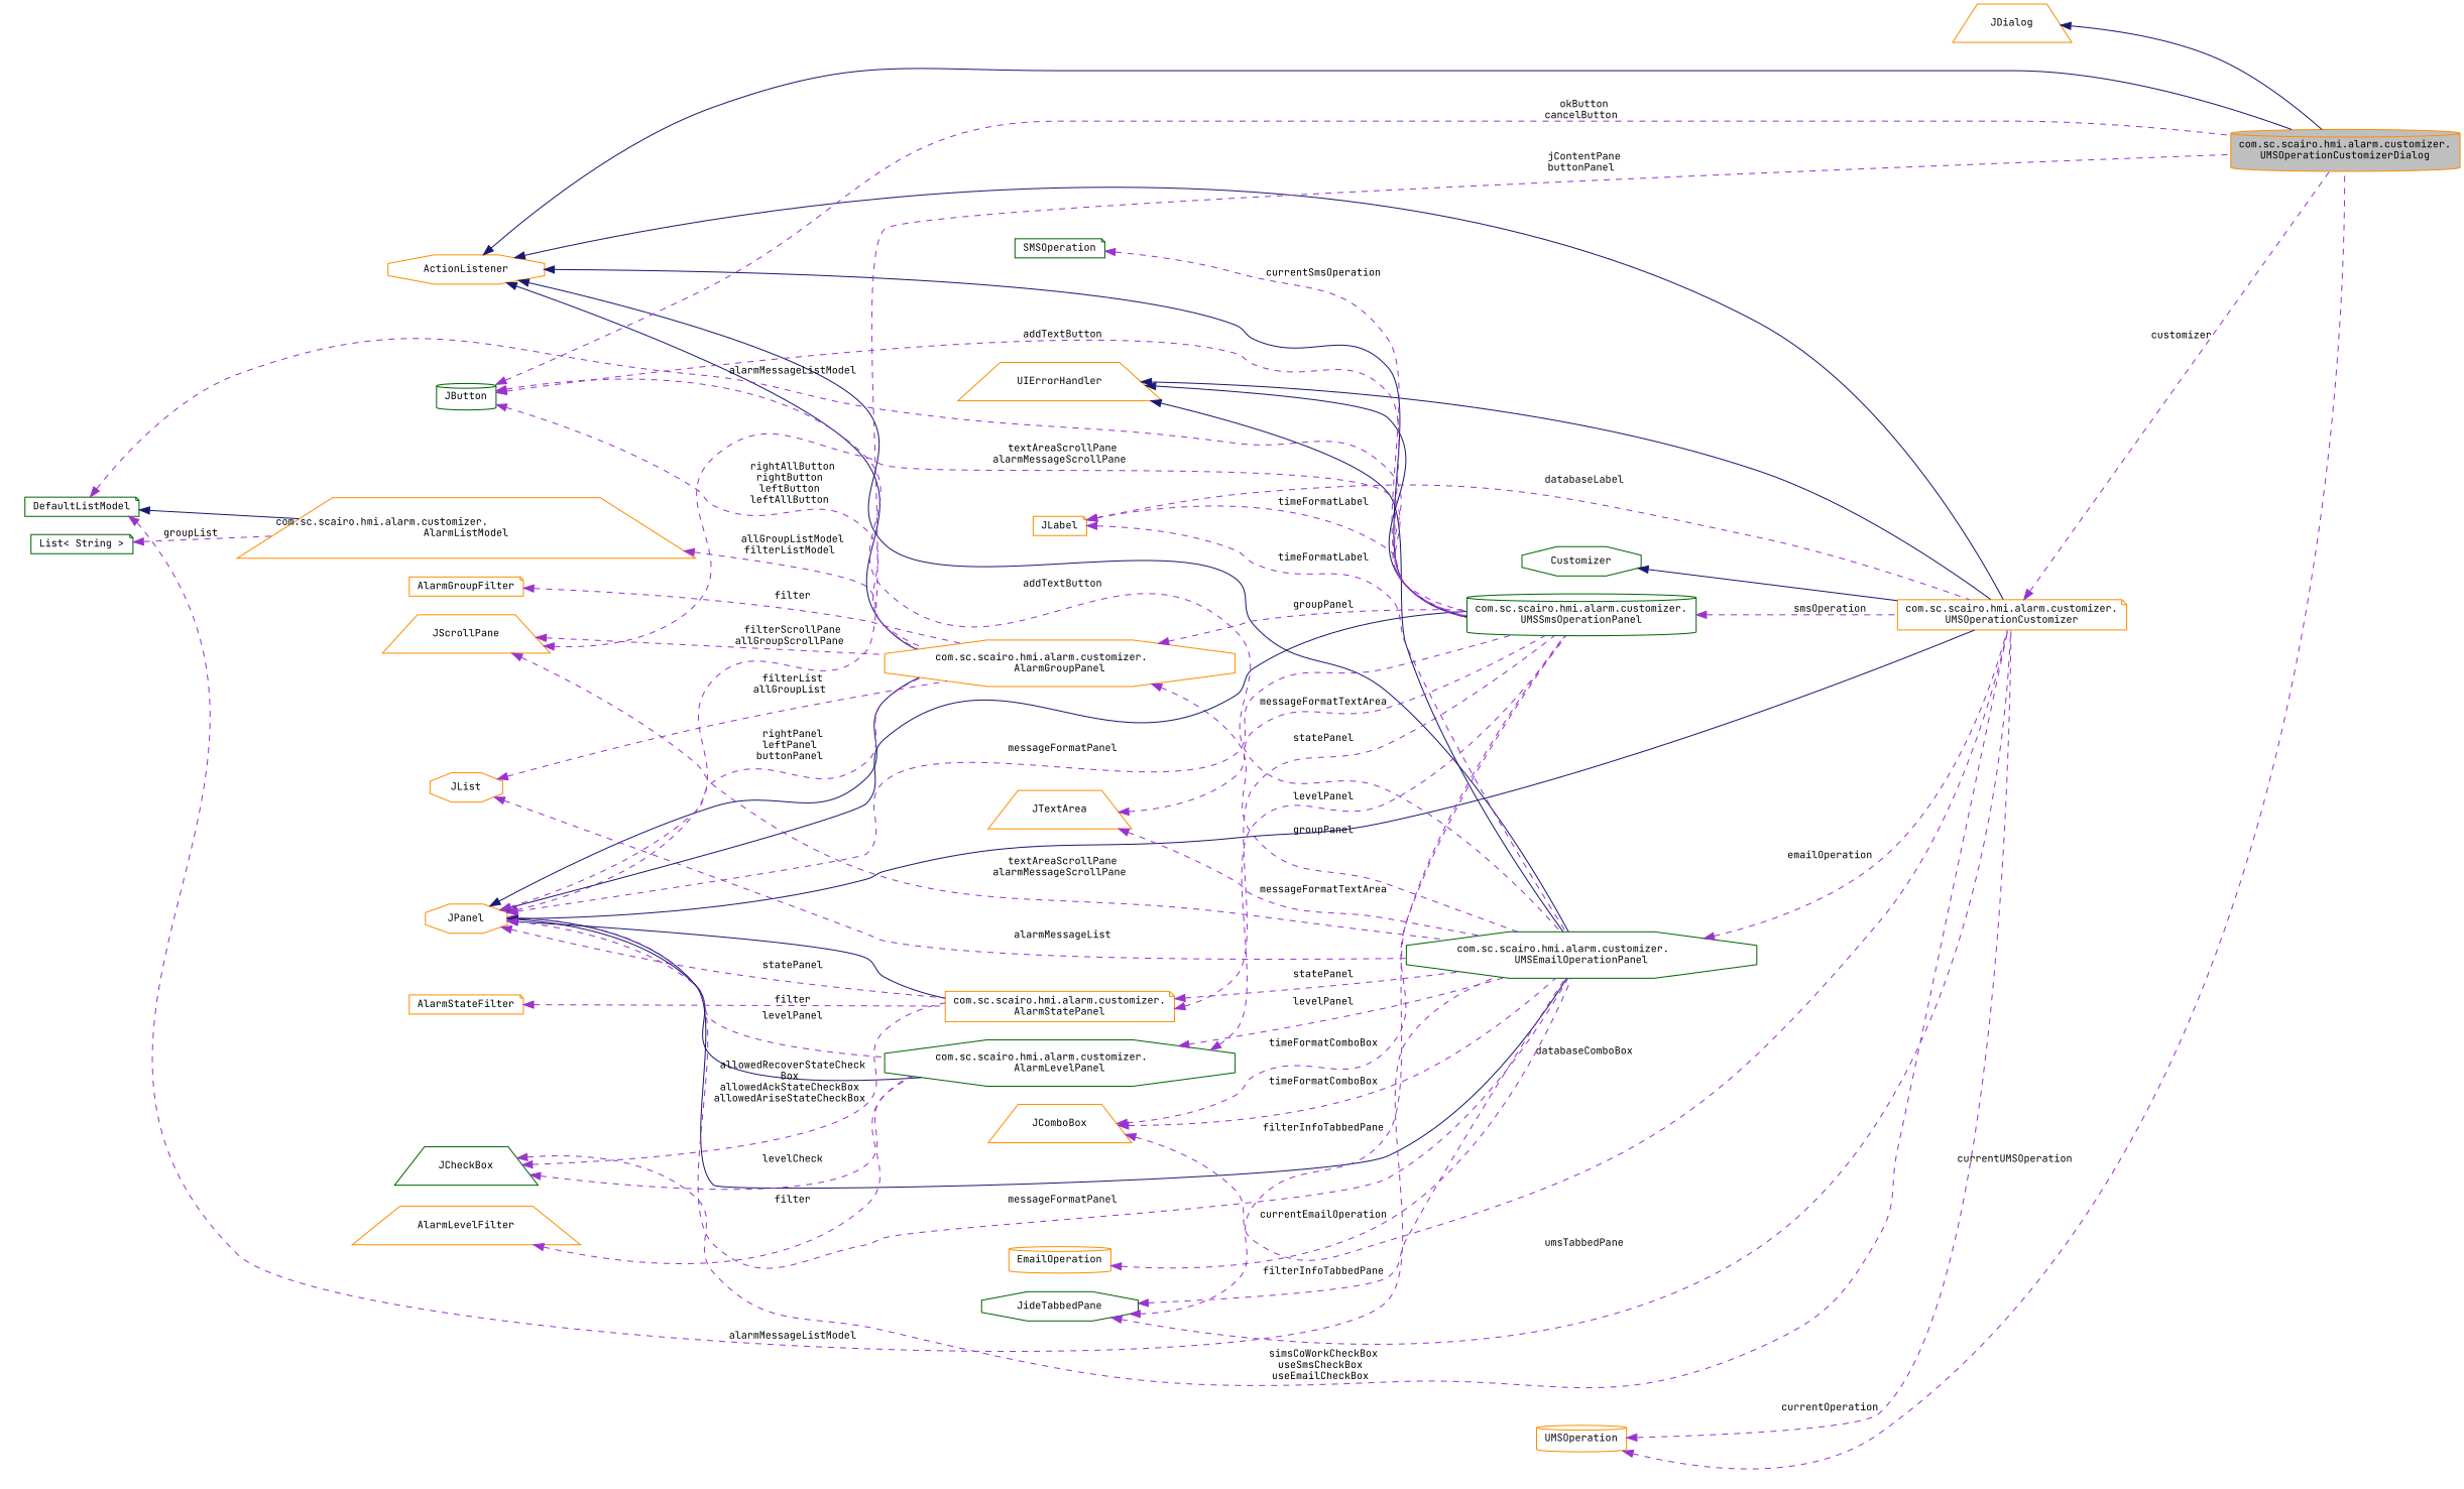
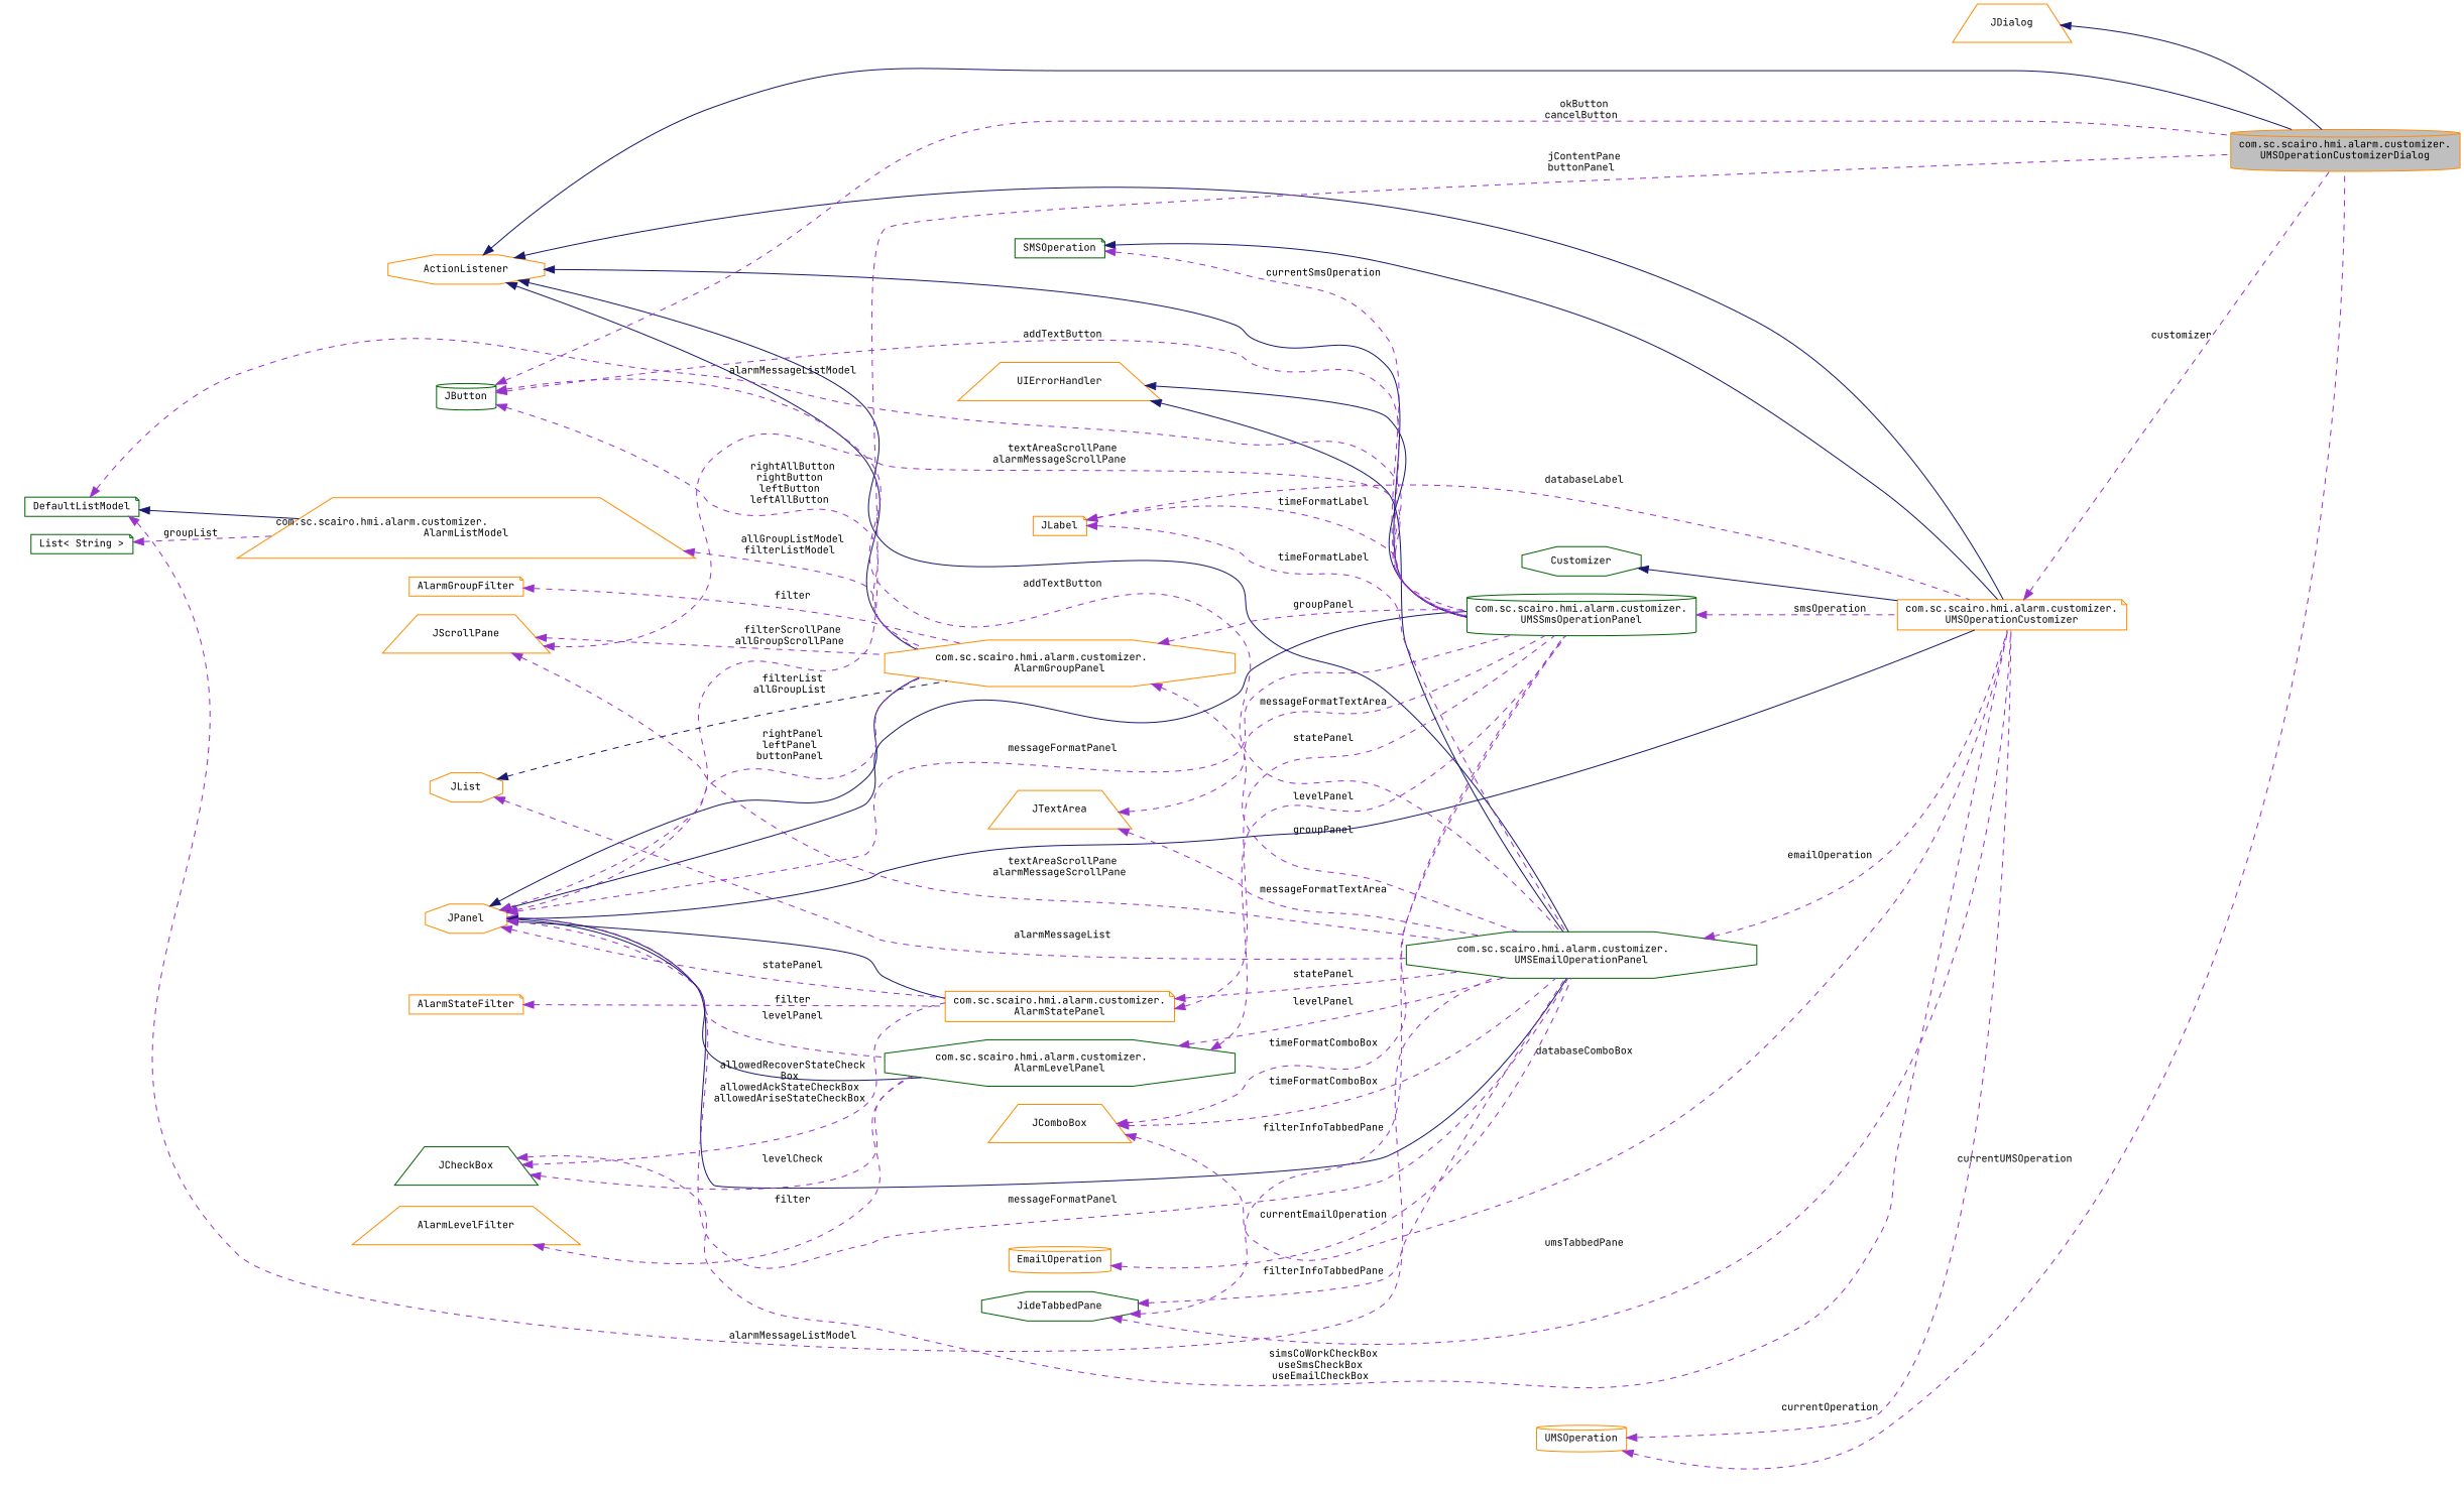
  digraph {
    fontname="JetBrains Mono"
    rankdir=LR
    node [color=darkorange fillcolor=white fontname="JetBrains Mono" fontsize=10 shape=trapezium style=filled]
    edge [color=darkorchid3 dir=back fontname="JetBrains Mono" fontsize=10 labelfontname=Helvetica labelfontsize=10 style=dashed]
    n1 [fillcolor=grey75 fontcolor=black height=0.2 label="com.sc.scairo.hmi.alarm.customizer.\lUMSOperationCustomizerDialog" shape=cylinder width=0.4]
    n2 [height=0.2 label=JDialog width=0.4]
    n3 [height=0.2 label=ActionListener shape=octagon width=0.4]
    n4 [height=0.2 label="com.sc.scairo.hmi.alarm.customizer.\lUMSOperationCustomizer" shape=note width=0.4]
    n5 [color=darkgreen height=0.2 label="com.sc.scairo.hmi.alarm.customizer.\lUMSSmsOperationPanel" shape=cylinder width=0.4]
    n6 [height=0.2 label="com.sc.scairo.hmi.alarm.customizer.\lAlarmGroupPanel" shape=octagon width=0.4]
    n7 [color=darkgreen height=0.2 label="com.sc.scairo.hmi.alarm.customizer.\lUMSEmailOperationPanel" shape=octagon width=0.4]
    n8 [height=0.2 label=JPanel shape=octagon width=0.4]
    n9 [height=0.2 label="com.sc.scairo.hmi.alarm.customizer.\lAlarmStatePanel" shape=note width=0.4]
    n10 [color=darkgreen height=0.2 label="com.sc.scairo.hmi.alarm.customizer.\lAlarmLevelPanel" shape=octagon width=0.4]
    n11 [color=darkgreen height=0.2 label=Customizer shape=octagon width=0.4]
    n12 [height=0.2 label=UIErrorHandler width=0.4]
    n13 [color=darkgreen height=0.2 label=JCheckBox width=0.4]
    n14 [color=darkgreen height=0.2 label=SMSOperation shape=note width=0.4]
    n15 [height=0.2 label="com.sc.scairo.hmi.alarm.customizer.\lAlarmListModel" width=0.4]
    n16 [color=darkgreen height=0.2 label=DefaultListModel shape=note width=0.4]
    n17 [color=darkgreen height=0.2 label="List\< String \>" shape=note width=0.4]
    n18 [color=darkgreen height=0.2 label=JButton shape=cylinder width=0.4]
    n19 [height=0.2 label=JList shape=octagon width=0.4]
    n20 [height=0.2 label=AlarmGroupFilter shape=note width=0.4]
    n21 [height=0.2 label=JScrollPane width=0.4]
    n22 [height=0.2 label=AlarmStateFilter shape=note width=0.4]
    n23 [height=0.2 label=JTextArea width=0.4]
    n24 [color=darkgreen height=0.2 label=JideTabbedPane shape=octagon width=0.4]
    n25 [height=0.2 label=JComboBox width=0.4]
    n26 [height=0.2 label=AlarmLevelFilter width=0.4]
    n27 [height=0.2 label=JLabel shape=note width=0.4]
    n28 [height=0.2 label=UMSOperation shape=cylinder width=0.4]
    n29 [height=0.2 label=EmailOperation shape=cylinder width=0.4]
    n2 -> n1 [color=midnightblue style=solid]
    n3 -> n1 [color=midnightblue style=solid]
    n3 -> n4 [color=midnightblue style=solid]
    n3 -> n5 [color=midnightblue style=solid]
    n3 -> n6 [color=midnightblue style=solid]
    n3 -> n7 [color=midnightblue style=solid]
    n4 -> n1 [label=" customizer"]
    n5 -> n4 [label=" smsOperation"]
    n6 -> n5 [label=" groupPanel"]
    n6 -> n7 [label=" groupPanel"]
    n7 -> n4 [label=" emailOperation"]
    n8 -> n1 [label=" jContentPane\nbuttonPanel"]
    n8 -> n4 [color=midnightblue style=solid]
    n8 -> n5 [color=midnightblue style=solid]
    n8 -> n5 [label=" messageFormatPanel"]
    n8 -> n6 [color=midnightblue style=solid]
    n8 -> n6 [label=" rightPanel\nleftPanel\nbuttonPanel"]
    n8 -> n7 [color=midnightblue style=solid]
    n8 -> n7 [label=" messageFormatPanel"]
    n8 -> n9 [color=midnightblue style=solid]
    n8 -> n9 [label=" statePanel"]
    n8 -> n10 [color=midnightblue style=solid]
    n8 -> n10 [label=" levelPanel"]
    n9 -> n5 [label=" statePanel"]
    n9 -> n7 [label=" statePanel"]
    n10 -> n5 [label=" levelPanel"]
    n10 -> n7 [label=" levelPanel"]
    n11 -> n4 [color=midnightblue style=solid]
-   n12 -> n4 [color=midnightblue style=solid]
+   n14 -> n4 [color=midnightblue style=solid]
    n12 -> n5 [color=midnightblue style=solid]
    n12 -> n7 [color=midnightblue style=solid]
    n13 -> n4 [label=" simsCoWorkCheckBox\nuseSmsCheckBox\nuseEmailCheckBox"]
    n13 -> n9 [label=" allowedRecoverStateCheck\lBox\nallowedAckStateCheckBox\nallowedAriseStateCheckBox"]
    n13 -> n10 [label=" levelCheck"]
    n14 -> n5 [label=" currentSmsOperation"]
    n15 -> n6 [label=" allGroupListModel\nfilterListModel"]
    n16 -> n5 [label=" alarmMessageListModel"]
    n16 -> n7 [label=" alarmMessageListModel"]
    n16 -> n15 [color=midnightblue style=solid]
    n17 -> n15 [label=" groupList"]
    n18 -> n1 [label=" okButton\ncancelButton"]
    n18 -> n5 [label=" addTextButton"]
    n18 -> n6 [label=" rightAllButton\nrightButton\nleftButton\nleftAllButton"]
    n18 -> n7 [label=" addTextButton"]
-   n19 -> n6 [label=" filterList\nallGroupList"]
+   n19 -> n6 [color=midnightblue label=" filterList\nallGroupList"]
    n19 -> n7 [label=" alarmMessageList"]
    n20 -> n6 [label=" filter"]
    n21 -> n5 [label=" textAreaScrollPane\nalarmMessageScrollPane"]
    n21 -> n6 [label=" filterScrollPane\nallGroupScrollPane"]
    n21 -> n7 [label=" textAreaScrollPane\nalarmMessageScrollPane"]
    n22 -> n9 [label=" filter"]
    n23 -> n5 [label=" messageFormatTextArea"]
    n23 -> n7 [label=" messageFormatTextArea"]
    n24 -> n4 [label=" umsTabbedPane"]
    n24 -> n5 [label=" filterInfoTabbedPane"]
    n24 -> n7 [label=" filterInfoTabbedPane"]
    n25 -> n4 [label=" databaseComboBox"]
    n25 -> n5 [label=" timeFormatComboBox"]
    n25 -> n7 [label=" timeFormatComboBox"]
    n26 -> n10 [label=" filter"]
    n27 -> n4 [label=" databaseLabel"]
    n27 -> n5 [label=" timeFormatLabel"]
    n27 -> n7 [label=" timeFormatLabel"]
    n28 -> n1 [label=" currentUMSOperation"]
    n28 -> n4 [label=" currentOperation"]
    n29 -> n7 [label=" currentEmailOperation"]
  }
